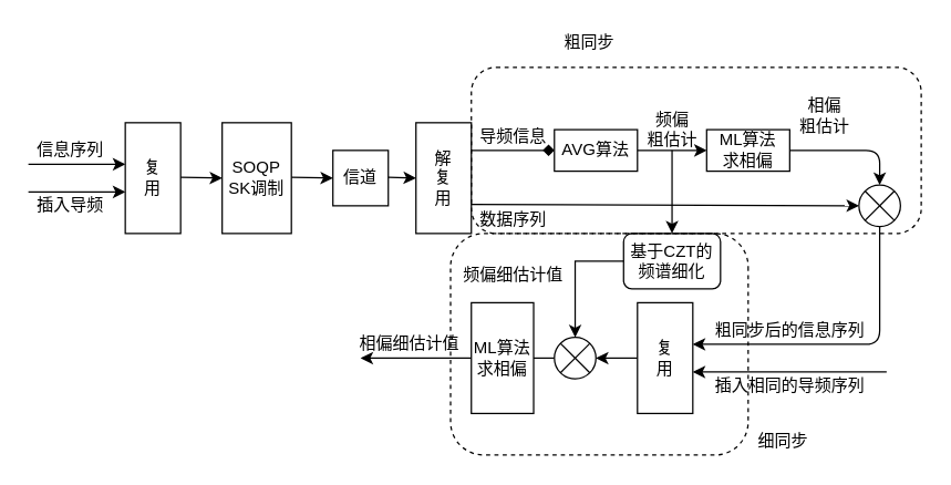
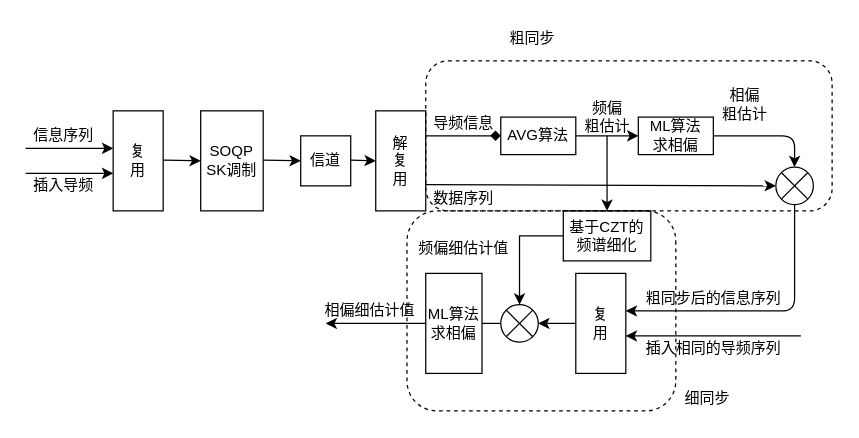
  <mxCell id="0" />
  <mxCell id="1" parent="0" />
  <mxCell id="2" value="" style="endArrow=classic;html=1;" edge="1" parent="1"><mxGeometry width="50" height="50" relative="1" as="geometry"><mxPoint x="20" y="118" as="sourcePoint" /><mxPoint x="90" y="118" as="targetPoint" /></mxGeometry></mxCell>
  <mxCell id="3" value="&lt;div&gt;复&lt;/div&gt;&lt;div&gt;用&lt;/div&gt;" style="rounded=0;whiteSpace=wrap;html=1;direction=south;" vertex="1" parent="1"><mxGeometry x="90" y="88" width="40" height="80" as="geometry" /></mxCell>
  <mxCell id="4" value="" style="endArrow=classic;html=1;" edge="1" parent="1"><mxGeometry width="50" height="50" relative="1" as="geometry"><mxPoint x="20" y="138" as="sourcePoint" /><mxPoint x="90" y="138" as="targetPoint" /></mxGeometry></mxCell>
  <mxCell id="5" value="信息序列" style="text;html=1;align=center;verticalAlign=middle;resizable=0;points=[];autosize=1;" vertex="1" parent="1"><mxGeometry x="20" y="98" width="60" height="20" as="geometry" /></mxCell>
  <mxCell id="6" value="插入导频" style="text;html=1;align=center;verticalAlign=middle;resizable=0;points=[];autosize=1;" vertex="1" parent="1"><mxGeometry x="20" y="138" width="60" height="20" as="geometry" /></mxCell>
  <mxCell id="7" value="" style="endArrow=classic;html=1;" edge="1" parent="1"><mxGeometry width="50" height="50" relative="1" as="geometry"><mxPoint x="130" y="127.5" as="sourcePoint" /><mxPoint x="160" y="128" as="targetPoint" /></mxGeometry></mxCell>
  <mxCell id="8" value="&lt;div&gt;SOQP&lt;/div&gt;&lt;div&gt;SK调制&lt;br&gt;&lt;/div&gt;" style="rounded=0;whiteSpace=wrap;html=1;direction=south;" vertex="1" parent="1"><mxGeometry x="160" y="88" width="50" height="80" as="geometry" /></mxCell>
  <mxCell id="9" value="" style="endArrow=classic;html=1;" edge="1" parent="1"><mxGeometry width="50" height="50" relative="1" as="geometry"><mxPoint x="210" y="127.5" as="sourcePoint" /><mxPoint x="240" y="128" as="targetPoint" /></mxGeometry></mxCell>
  <mxCell id="10" value="信道" style="rounded=0;whiteSpace=wrap;html=1;direction=south;" vertex="1" parent="1"><mxGeometry x="240" y="108" width="40" height="40" as="geometry" /></mxCell>
  <mxCell id="11" value="" style="endArrow=classic;html=1;" edge="1" parent="1"><mxGeometry width="50" height="50" relative="1" as="geometry"><mxPoint x="280" y="127.5" as="sourcePoint" /><mxPoint x="300" y="128" as="targetPoint" /></mxGeometry></mxCell>
  <mxCell id="12" value="&lt;div&gt;解&lt;/div&gt;&lt;div&gt;复&lt;/div&gt;&lt;div&gt;用&lt;/div&gt;" style="rounded=0;whiteSpace=wrap;html=1;direction=south;" vertex="1" parent="1"><mxGeometry x="300" y="88" width="40" height="80" as="geometry" /></mxCell>
  <mxCell id="13" value="" style="endArrow=diamond;html=1;exitX=0.25;exitY=0;exitDx=0;exitDy=0;entryX=0;entryY=0.5;entryDx=0;entryDy=0;" edge="1" parent="1" source="12" target="16"><mxGeometry width="50" height="50" relative="1" as="geometry"><mxPoint x="330" y="108" as="sourcePoint" /><mxPoint x="380" y="108" as="targetPoint" /></mxGeometry></mxCell>
  <mxCell id="14" value="" style="endArrow=classic;html=1;exitX=0.25;exitY=0;exitDx=0;exitDy=0;entryX=0;entryY=0.5;entryDx=0;entryDy=0;" edge="1" parent="1" target="22"><mxGeometry width="50" height="50" relative="1" as="geometry"><mxPoint x="340" y="147" as="sourcePoint" /><mxPoint x="470" y="148" as="targetPoint" /></mxGeometry></mxCell>
  <mxCell id="15" value="" style="edgeStyle=orthogonalEdgeStyle;rounded=0;orthogonalLoop=1;jettySize=auto;html=1;entryX=0;entryY=0.5;entryDx=0;entryDy=0;" edge="1" parent="1" source="16" target="17"><mxGeometry relative="1" as="geometry"><mxPoint x="500" y="108" as="targetPoint" /></mxGeometry></mxCell>
  <mxCell id="16" value="AVG算法" style="rounded=0;whiteSpace=wrap;html=1;" vertex="1" parent="1"><mxGeometry x="400" y="93" width="60" height="30" as="geometry" /></mxCell>
  <mxCell id="17" value="&lt;div&gt;ML算法&lt;/div&gt;求相偏" style="rounded=0;whiteSpace=wrap;html=1;" vertex="1" parent="1"><mxGeometry x="510" y="93" width="60" height="30" as="geometry" /></mxCell>
  <mxCell id="18" value="导频信息" style="text;html=1;align=center;verticalAlign=middle;resizable=0;points=[];autosize=1;" vertex="1" parent="1"><mxGeometry x="340" y="88" width="60" height="20" as="geometry" /></mxCell>
  <mxCell id="19" value="" style="edgeStyle=orthogonalEdgeStyle;rounded=0;orthogonalLoop=1;jettySize=auto;html=1;" edge="1" parent="1" source="20" target="28"><mxGeometry relative="1" as="geometry" /></mxCell>
  <mxCell id="20" value="&lt;div&gt;频偏&lt;/div&gt;&lt;div&gt;粗估计&lt;br&gt;&lt;/div&gt;" style="text;html=1;align=center;verticalAlign=middle;resizable=0;points=[];autosize=1;" vertex="1" parent="1"><mxGeometry x="460" y="78" width="50" height="30" as="geometry" /></mxCell>
  <mxCell id="21" value="&lt;div&gt;相偏&lt;/div&gt;&lt;div&gt;粗估计&lt;br&gt;&lt;/div&gt;" style="text;html=1;align=center;verticalAlign=middle;resizable=0;points=[];autosize=1;" vertex="1" parent="1"><mxGeometry x="570" y="68" width="50" height="30" as="geometry" /></mxCell>
  <mxCell id="22" value="" style="shape=sumEllipse;perimeter=ellipsePerimeter;whiteSpace=wrap;html=1;backgroundOutline=1;" vertex="1" parent="1"><mxGeometry x="620" y="133" width="30" height="30" as="geometry" /></mxCell>
  <mxCell id="23" value="数据序列" style="text;html=1;align=center;verticalAlign=middle;resizable=0;points=[];autosize=1;" vertex="1" parent="1"><mxGeometry x="340" y="148" width="60" height="20" as="geometry" /></mxCell>
  <mxCell id="24" value="" style="endArrow=classic;html=1;exitX=1;exitY=0.5;exitDx=0;exitDy=0;entryX=0.5;entryY=0;entryDx=0;entryDy=0;" edge="1" parent="1" source="17" target="22"><mxGeometry width="50" height="50" relative="1" as="geometry"><mxPoint x="590" y="108" as="sourcePoint" /><mxPoint x="660" y="108" as="targetPoint" /><Array as="points"><mxPoint x="635" y="108" /></Array></mxGeometry></mxCell>
  <mxCell id="25" value="" style="endArrow=classic;html=1;exitX=0.5;exitY=1;exitDx=0;exitDy=0;" edge="1" parent="1" source="22"><mxGeometry width="50" height="50" relative="1" as="geometry"><mxPoint x="640" y="198" as="sourcePoint" /><mxPoint x="500" y="248" as="targetPoint" /><Array as="points"><mxPoint x="635" y="248" /></Array></mxGeometry></mxCell>
  <mxCell id="26" value="粗同步后的信息序列" style="text;html=1;align=center;verticalAlign=middle;resizable=0;points=[];autosize=1;" vertex="1" parent="1"><mxGeometry x="510" y="228" width="120" height="20" as="geometry" /></mxCell>
  <mxCell id="27" style="edgeStyle=orthogonalEdgeStyle;rounded=0;orthogonalLoop=1;jettySize=auto;html=1;exitX=0;exitY=0.5;exitDx=0;exitDy=0;entryX=0.5;entryY=0;entryDx=0;entryDy=0;" edge="1" parent="1" source="28" target="34"><mxGeometry relative="1" as="geometry" /></mxCell>
- <mxCell id="28" value="基于CZT的频谱细化" style="whiteSpace=wrap;html=1;rounded=1;" vertex="1" parent="1"><mxGeometry x="450" y="168" width="70" height="40" as="geometry" /></mxCell>
+ <mxCell id="28" value="基于CZT的频谱细化" style="rounded=0;whiteSpace=wrap;html=1;" vertex="1" parent="1"><mxGeometry x="450" y="168" width="70" height="40" as="geometry" /></mxCell>
  <mxCell id="29" value="" style="endArrow=classic;html=1;" edge="1" parent="1"><mxGeometry width="50" height="50" relative="1" as="geometry"><mxPoint x="640" y="268" as="sourcePoint" /><mxPoint x="500" y="268" as="targetPoint" /></mxGeometry></mxCell>
  <mxCell id="30" value="插入相同的导频序列" style="text;html=1;align=center;verticalAlign=middle;resizable=0;points=[];autosize=1;" vertex="1" parent="1"><mxGeometry x="510" y="268" width="120" height="20" as="geometry" /></mxCell>
  <mxCell id="31" style="edgeStyle=orthogonalEdgeStyle;rounded=0;orthogonalLoop=1;jettySize=auto;html=1;exitX=0.5;exitY=1;exitDx=0;exitDy=0;" edge="1" parent="1" source="32"><mxGeometry relative="1" as="geometry"><mxPoint x="430" y="258" as="targetPoint" /></mxGeometry></mxCell>
  <mxCell id="32" value="&lt;div&gt;复&lt;/div&gt;&lt;div&gt;用&lt;/div&gt;" style="rounded=0;whiteSpace=wrap;html=1;direction=south;" vertex="1" parent="1"><mxGeometry x="460" y="218" width="40" height="80" as="geometry" /></mxCell>
  <mxCell id="33" style="edgeStyle=orthogonalEdgeStyle;rounded=0;orthogonalLoop=1;jettySize=auto;html=1;exitX=0;exitY=0.5;exitDx=0;exitDy=0;" edge="1" parent="1" source="34"><mxGeometry relative="1" as="geometry"><mxPoint x="370" y="258" as="targetPoint" /></mxGeometry></mxCell>
  <mxCell id="34" value="" style="shape=sumEllipse;perimeter=ellipsePerimeter;whiteSpace=wrap;html=1;backgroundOutline=1;" vertex="1" parent="1"><mxGeometry x="400" y="243" width="30" height="30" as="geometry" /></mxCell>
  <mxCell id="35" value="频偏细估计值" style="text;html=1;align=center;verticalAlign=middle;resizable=0;points=[];autosize=1;" vertex="1" parent="1"><mxGeometry x="325" y="188" width="90" height="20" as="geometry" /></mxCell>
  <mxCell id="36" value="相偏细估计值" style="text;html=1;align=center;verticalAlign=middle;resizable=0;points=[];autosize=1;" vertex="1" parent="1"><mxGeometry x="250" y="238" width="90" height="20" as="geometry" /></mxCell>
  <mxCell id="37" value="" style="rounded=1;whiteSpace=wrap;html=1;dashed=1;fillColor=none;" vertex="1" parent="1"><mxGeometry x="340" y="48" width="325" height="120" as="geometry" /></mxCell>
  <mxCell id="38" value="粗同步" style="text;html=1;align=center;verticalAlign=middle;resizable=0;points=[];autosize=1;" vertex="1" parent="1"><mxGeometry x="400" y="20" width="50" height="20" as="geometry" /></mxCell>
  <mxCell id="39" value="细同步" style="text;html=1;align=center;verticalAlign=middle;resizable=0;points=[];autosize=1;" vertex="1" parent="1"><mxGeometry x="540" y="308" width="50" height="20" as="geometry" /></mxCell>
  <mxCell id="40" style="edgeStyle=orthogonalEdgeStyle;rounded=0;orthogonalLoop=1;jettySize=auto;html=1;exitX=0.5;exitY=1;exitDx=0;exitDy=0;" edge="1" parent="1" source="41"><mxGeometry relative="1" as="geometry"><mxPoint x="260" y="258" as="targetPoint" /></mxGeometry></mxCell>
  <mxCell id="41" value="ML算法求相偏" style="rounded=0;whiteSpace=wrap;html=1;direction=south;" vertex="1" parent="1"><mxGeometry x="340" y="218" width="45" height="80" as="geometry" /></mxCell>
  <mxCell id="42" value="" style="rounded=1;whiteSpace=wrap;html=1;dashed=1;fillColor=none;direction=south;" vertex="1" parent="1"><mxGeometry x="325" y="168" width="215" height="160" as="geometry" /></mxCell>
